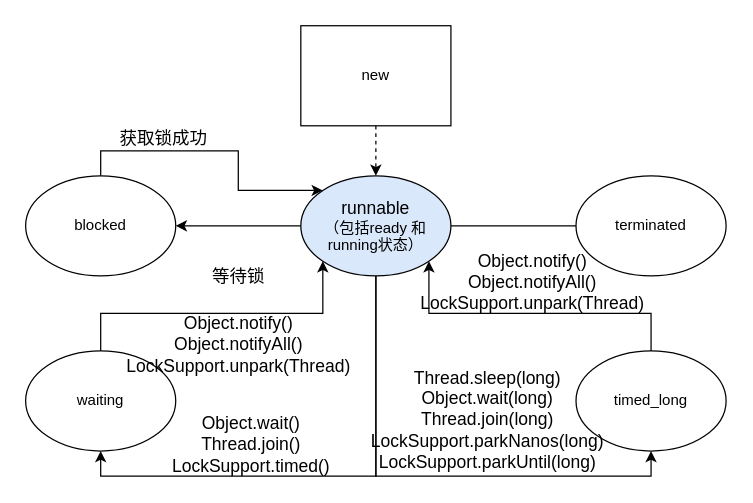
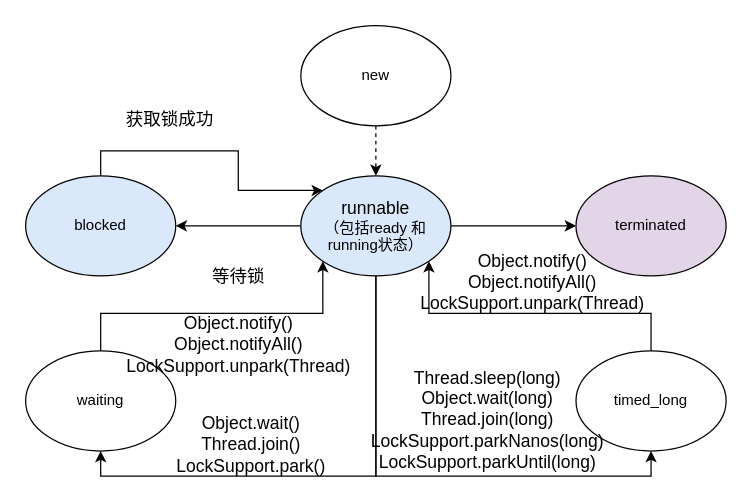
  <mxCell id="0" />
  <mxCell id="1" parent="0" />
  <mxCell id="2" style="edgeStyle=orthogonalEdgeStyle;rounded=0;orthogonalLoop=1;jettySize=auto;html=1;exitX=0.5;exitY=1;exitDx=0;exitDy=0;dashed=1;" parent="1" source="3" target="8" edge="1"><mxGeometry relative="1" as="geometry" /></mxCell>
- <mxCell id="3" value="new" style="whiteSpace=wrap;html=1;rounded=0;" parent="1" vertex="1"><mxGeometry x="240" y="20" width="120" height="80" as="geometry" /></mxCell>
+ <mxCell id="3" value="new" style="ellipse;whiteSpace=wrap;html=1;" parent="1" vertex="1"><mxGeometry x="240" y="20" width="120" height="80" as="geometry" /></mxCell>
  <mxCell id="4" style="edgeStyle=orthogonalEdgeStyle;rounded=0;orthogonalLoop=1;jettySize=auto;html=1;exitX=0;exitY=0.5;exitDx=0;exitDy=0;entryX=1;entryY=0.5;entryDx=0;entryDy=0;" parent="1" source="8" target="10" edge="1"><mxGeometry relative="1" as="geometry" /></mxCell>
- <mxCell id="5" style="edgeStyle=orthogonalEdgeStyle;rounded=0;orthogonalLoop=1;jettySize=auto;html=1;exitX=1;exitY=0.5;exitDx=0;exitDy=0;endArrow=none;" parent="1" source="8" target="15" edge="1"><mxGeometry relative="1" as="geometry" /></mxCell>
+ <mxCell id="5" style="edgeStyle=orthogonalEdgeStyle;rounded=0;orthogonalLoop=1;jettySize=auto;html=1;exitX=1;exitY=0.5;exitDx=0;exitDy=0;" parent="1" source="8" target="15" edge="1"><mxGeometry relative="1" as="geometry" /></mxCell>
  <mxCell id="6" style="edgeStyle=orthogonalEdgeStyle;rounded=0;orthogonalLoop=1;jettySize=auto;html=1;exitX=0.5;exitY=1;exitDx=0;exitDy=0;entryX=0.5;entryY=1;entryDx=0;entryDy=0;" parent="1" source="8" target="12" edge="1"><mxGeometry relative="1" as="geometry"><mxPoint x="300" y="390" as="targetPoint" /></mxGeometry></mxCell>
  <mxCell id="7" style="edgeStyle=orthogonalEdgeStyle;rounded=0;orthogonalLoop=1;jettySize=auto;html=1;exitX=0.5;exitY=1;exitDx=0;exitDy=0;entryX=0.5;entryY=1;entryDx=0;entryDy=0;" parent="1" source="8" target="14" edge="1"><mxGeometry relative="1" as="geometry" /></mxCell>
  <mxCell id="8" value="&lt;font style=&quot;font-size: 14px&quot;&gt;runnable&lt;/font&gt;&lt;br&gt;（包括ready 和 running状态）" style="ellipse;whiteSpace=wrap;html=1;fillColor=#dae8fc;" parent="1" vertex="1"><mxGeometry x="240" y="140" width="120" height="80" as="geometry" /></mxCell>
  <mxCell id="9" style="edgeStyle=orthogonalEdgeStyle;rounded=0;orthogonalLoop=1;jettySize=auto;html=1;exitX=0.5;exitY=0;exitDx=0;exitDy=0;entryX=0;entryY=0;entryDx=0;entryDy=0;" parent="1" source="10" target="8" edge="1"><mxGeometry relative="1" as="geometry" /></mxCell>
- <mxCell id="10" value="blocked" style="ellipse;whiteSpace=wrap;html=1;" parent="1" vertex="1"><mxGeometry x="20" y="140" width="120" height="80" as="geometry" /></mxCell>
+ <mxCell id="10" value="blocked" style="ellipse;whiteSpace=wrap;html=1;fillColor=#dae8fc;" parent="1" vertex="1"><mxGeometry x="20" y="140" width="120" height="80" as="geometry" /></mxCell>
  <mxCell id="11" style="edgeStyle=orthogonalEdgeStyle;rounded=0;orthogonalLoop=1;jettySize=auto;html=1;exitX=0.5;exitY=0;exitDx=0;exitDy=0;entryX=0;entryY=1;entryDx=0;entryDy=0;" parent="1" source="12" target="8" edge="1"><mxGeometry relative="1" as="geometry" /></mxCell>
  <mxCell id="12" value="waiting" style="ellipse;whiteSpace=wrap;html=1;" parent="1" vertex="1"><mxGeometry x="20" y="280" width="120" height="80" as="geometry" /></mxCell>
  <mxCell id="13" style="edgeStyle=orthogonalEdgeStyle;rounded=0;orthogonalLoop=1;jettySize=auto;html=1;exitX=0.5;exitY=0;exitDx=0;exitDy=0;entryX=1;entryY=1;entryDx=0;entryDy=0;" parent="1" source="14" target="8" edge="1"><mxGeometry relative="1" as="geometry" /></mxCell>
  <mxCell id="14" value="timed_long" style="ellipse;whiteSpace=wrap;html=1;" parent="1" vertex="1"><mxGeometry x="460" y="280" width="120" height="80" as="geometry" /></mxCell>
- <mxCell id="15" value="terminated" style="ellipse;whiteSpace=wrap;html=1;" parent="1" vertex="1"><mxGeometry x="460" y="140" width="120" height="80" as="geometry" /></mxCell>
+ <mxCell id="15" value="terminated" style="ellipse;whiteSpace=wrap;html=1;fillColor=#e1d5e7;" parent="1" vertex="1"><mxGeometry x="460" y="140" width="120" height="80" as="geometry" /></mxCell>
  <mxCell id="16" value="&lt;span style=&quot;font-size: 14px&quot;&gt;等待锁&lt;/span&gt;" style="text;html=1;align=center;verticalAlign=middle;resizable=0;points=[];autosize=1;strokeColor=none;" parent="1" vertex="1"><mxGeometry x="160" y="210" width="60" height="20" as="geometry" /></mxCell>
- <mxCell id="17" value="&lt;span style=&quot;font-size: 14px&quot;&gt;获取锁成功&lt;/span&gt;" style="text;html=1;align=center;verticalAlign=middle;resizable=0;points=[];autosize=1;strokeColor=none;" parent="1" vertex="1"><mxGeometry x="85" y="100" width="90" height="20" as="geometry" /></mxCell>
- <mxCell id="18" value="&lt;font style=&quot;font-size: 14px&quot;&gt;Object.wait()&lt;br&gt;Thread.join()&lt;br&gt;LockSupport.timed()&lt;/font&gt;" style="text;html=1;align=center;verticalAlign=middle;resizable=0;points=[];autosize=1;strokeColor=none;" parent="1" vertex="1"><mxGeometry x="135" y="330" width="130" height="50" as="geometry" /></mxCell>
+ <mxCell id="17" value="&lt;span style=&quot;font-size: 14px&quot;&gt;获取锁成功&lt;/span&gt;" style="text;html=1;align=center;verticalAlign=middle;resizable=0;points=[];autosize=1;strokeColor=none;" parent="1" vertex="1"><mxGeometry x="90" y="85" width="90" height="20" as="geometry" /></mxCell>
+ <mxCell id="18" value="&lt;font style=&quot;font-size: 14px&quot;&gt;Object.wait()&lt;br&gt;Thread.join()&lt;br&gt;LockSupport.park()&lt;/font&gt;" style="text;html=1;align=center;verticalAlign=middle;resizable=0;points=[];autosize=1;strokeColor=none;" parent="1" vertex="1"><mxGeometry x="135" y="330" width="130" height="50" as="geometry" /></mxCell>
  <mxCell id="19" value="&lt;span style=&quot;font-size: 14px&quot;&gt;Object.notify()&lt;br&gt;Object.notifyAll()&lt;br&gt;LockSupport.unpark(Thread)&lt;br&gt;&lt;/span&gt;" style="text;html=1;align=center;verticalAlign=middle;resizable=0;points=[];autosize=1;strokeColor=none;" parent="1" vertex="1"><mxGeometry x="95" y="250" width="190" height="50" as="geometry" /></mxCell>
  <mxCell id="20" value="&lt;font style=&quot;font-size: 14px&quot;&gt;Thread.sleep(long)&lt;br&gt;Object.wait(long)&lt;br&gt;Thread.join(long)&lt;br&gt;LockSupport.parkNanos(long)&lt;br&gt;LockSupport.parkUntil(long)&lt;br&gt;&lt;/font&gt;" style="text;html=1;align=center;verticalAlign=middle;resizable=0;points=[];autosize=1;strokeColor=none;" parent="1" vertex="1"><mxGeometry x="289" y="300" width="200" height="70" as="geometry" /></mxCell>
  <mxCell id="21" value="&lt;font&gt;&lt;font style=&quot;font-size: 14px&quot;&gt;&lt;font&gt;Object.notify()&lt;br&gt;Object.notifyAll()&lt;br&gt;&lt;/font&gt;LockSupport.unpark(Thread)&lt;/font&gt;&lt;br&gt;&lt;/font&gt;" style="text;html=1;align=center;verticalAlign=middle;resizable=0;points=[];autosize=1;strokeColor=none;" parent="1" vertex="1"><mxGeometry x="330" y="200" width="190" height="50" as="geometry" /></mxCell>
